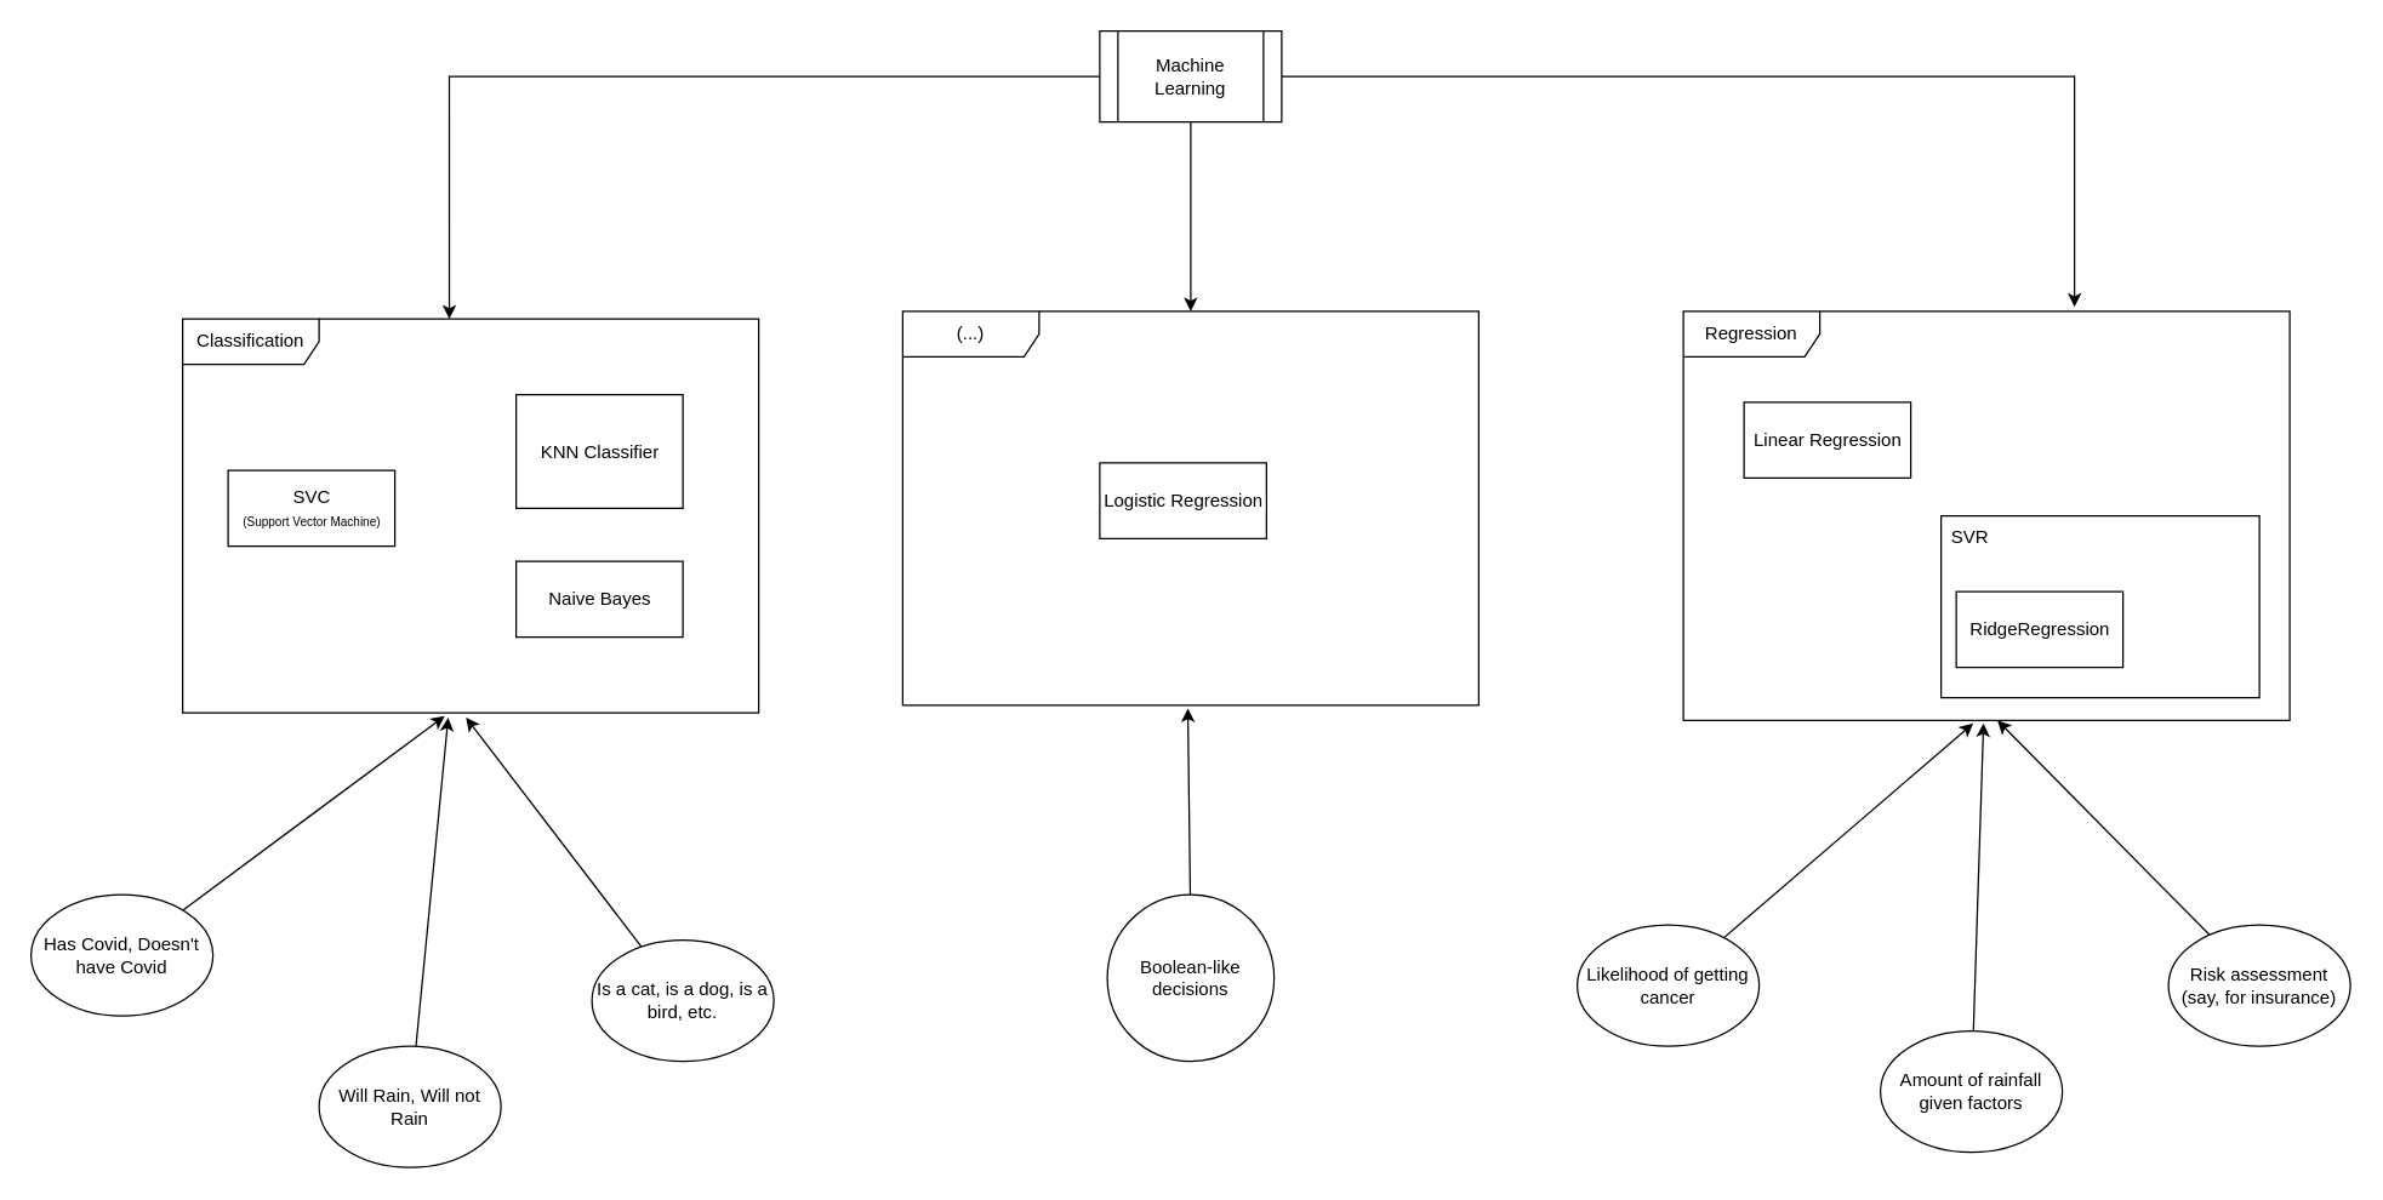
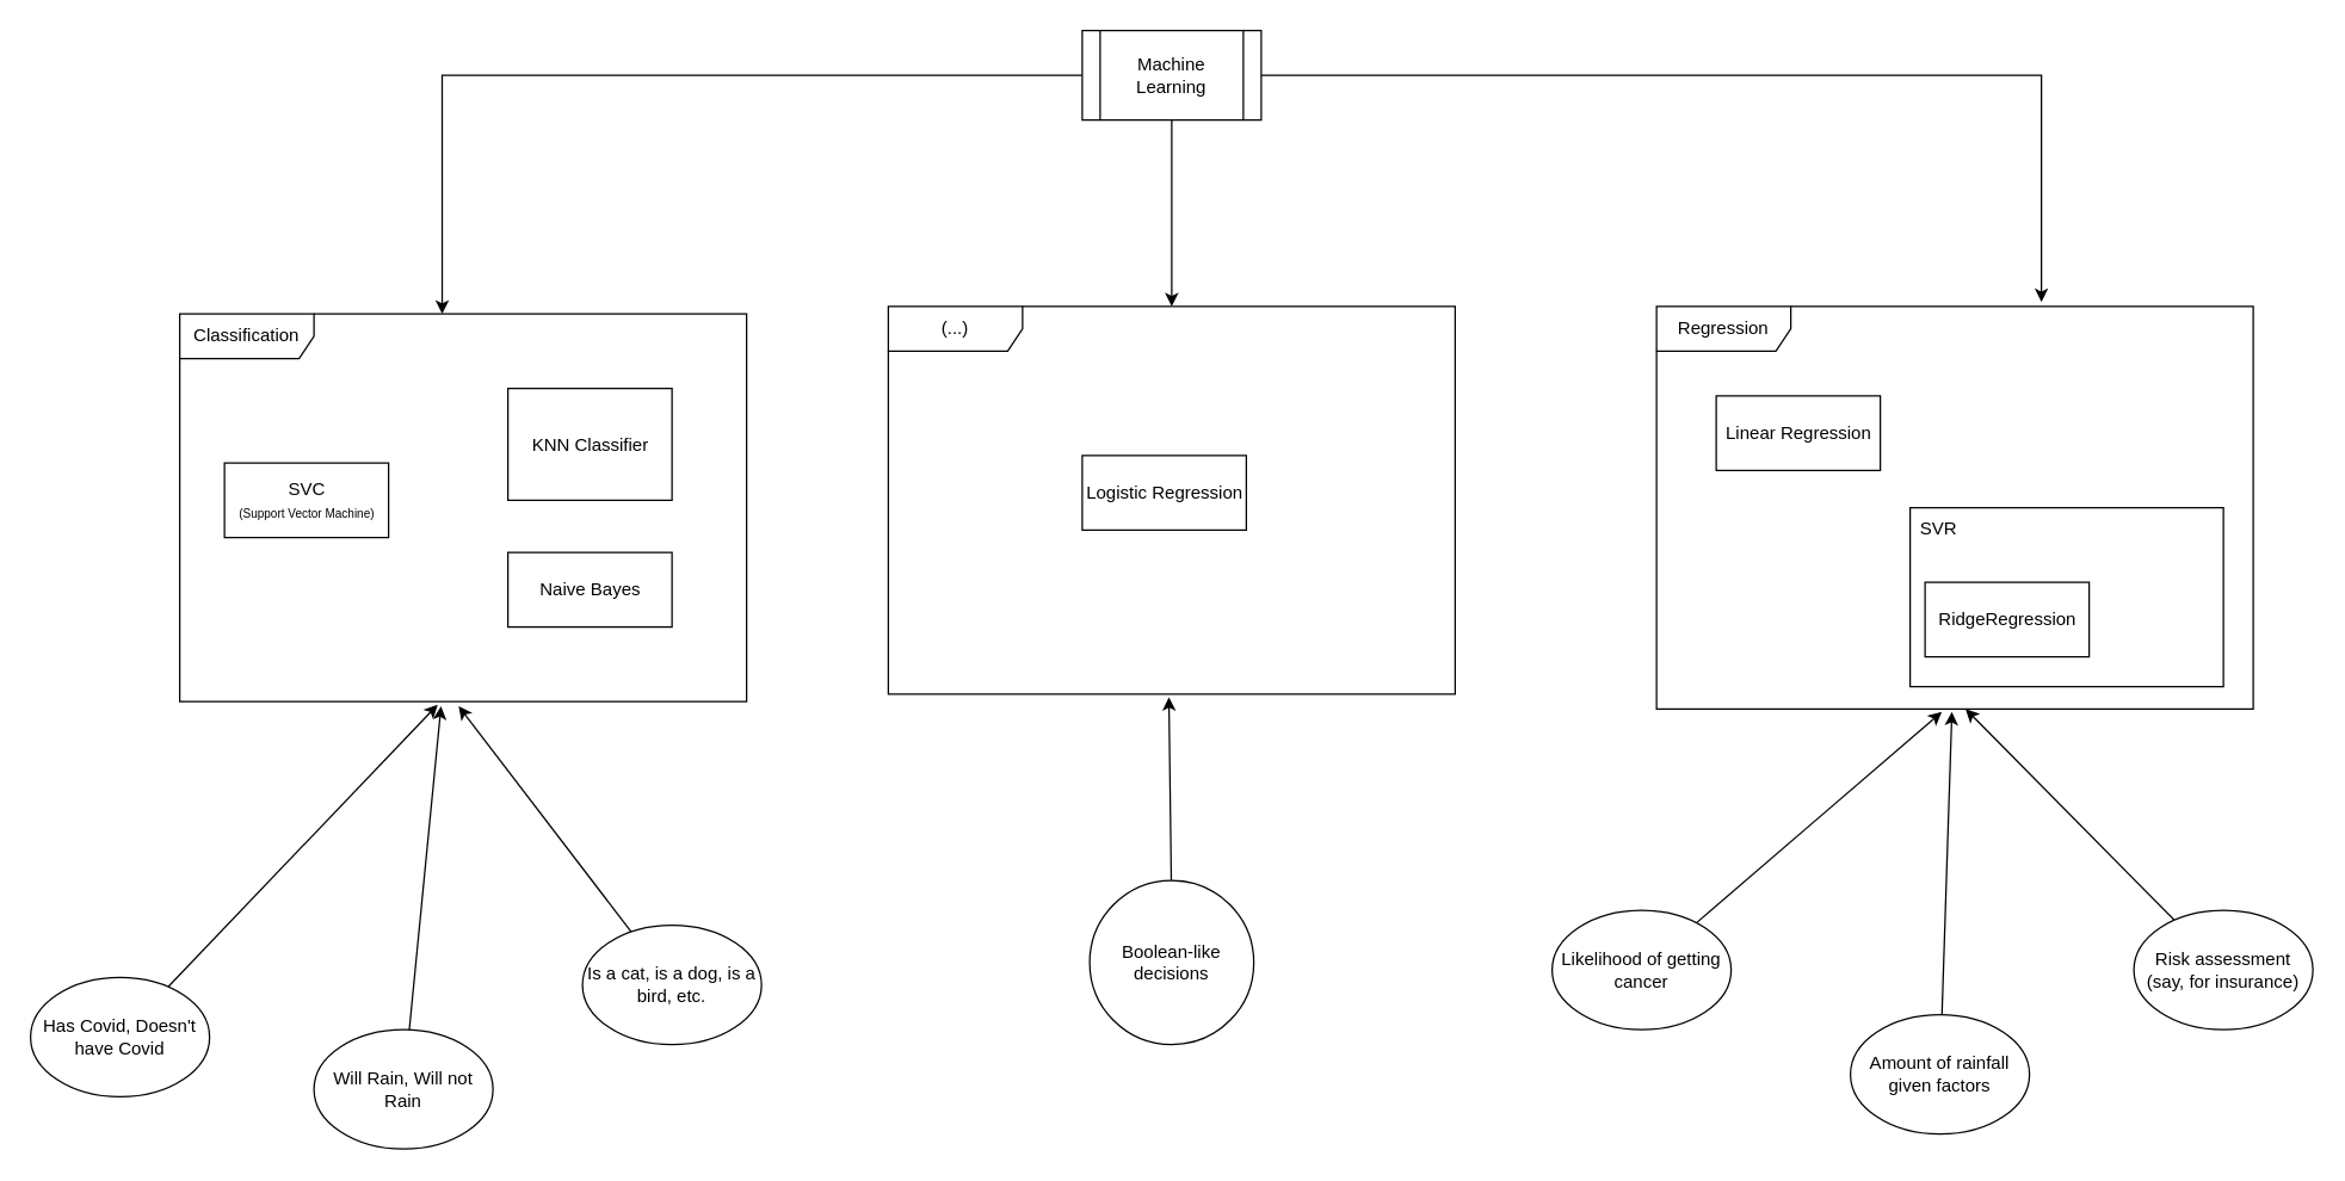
  <mxCell id="0" />
  <mxCell id="1" parent="0" />
  <mxCell id="2" value="SVR" style="html=1;align=left;verticalAlign=top;spacingTop=0;spacingLeft=5;" vertex="1" parent="1"><mxGeometry x="1280" y="340" width="210" height="120" as="geometry" /></mxCell>
  <mxCell id="3" style="edgeStyle=orthogonalEdgeStyle;rounded=0;orthogonalLoop=1;jettySize=auto;html=1;entryX=0.463;entryY=0;entryDx=0;entryDy=0;entryPerimeter=0;" edge="1" parent="1" source="6" target="7"><mxGeometry relative="1" as="geometry" /></mxCell>
  <mxCell id="4" style="edgeStyle=orthogonalEdgeStyle;rounded=0;orthogonalLoop=1;jettySize=auto;html=1;" edge="1" parent="1" source="6" target="14"><mxGeometry relative="1" as="geometry" /></mxCell>
  <mxCell id="5" style="edgeStyle=orthogonalEdgeStyle;rounded=0;orthogonalLoop=1;jettySize=auto;html=1;entryX=0.645;entryY=-0.011;entryDx=0;entryDy=0;entryPerimeter=0;" edge="1" parent="1" source="6" target="8"><mxGeometry relative="1" as="geometry" /></mxCell>
  <mxCell id="6" value="Machine Learning" style="shape=process;whiteSpace=wrap;html=1;backgroundOutline=1;" vertex="1" parent="1"><mxGeometry x="725" y="20" width="120" height="60" as="geometry" /></mxCell>
  <mxCell id="7" value="Classification" style="shape=umlFrame;whiteSpace=wrap;html=1;width=90;height=30;" vertex="1" parent="1"><mxGeometry x="120" y="210" width="380" height="260" as="geometry" /></mxCell>
  <mxCell id="8" value="Regression" style="shape=umlFrame;whiteSpace=wrap;html=1;width=90;height=30;" vertex="1" parent="1"><mxGeometry x="1110" y="205" width="400" height="270" as="geometry" /></mxCell>
  <mxCell id="9" value="KNN Classifier" style="html=1;" vertex="1" parent="1"><mxGeometry x="340" y="260" width="110" height="75" as="geometry" /></mxCell>
  <mxCell id="10" value="SVC&lt;br&gt;&lt;font style=&quot;font-size: 8px&quot;&gt;(Support Vector Machine)&lt;/font&gt;" style="html=1;" vertex="1" parent="1"><mxGeometry x="150" y="310" width="110" height="50" as="geometry" /></mxCell>
  <mxCell id="11" value="Naive Bayes" style="html=1;" vertex="1" parent="1"><mxGeometry x="340" y="370" width="110" height="50" as="geometry" /></mxCell>
  <mxCell id="12" value="Linear Regression" style="html=1;" vertex="1" parent="1"><mxGeometry x="1150" y="265" width="110" height="50" as="geometry" /></mxCell>
  <mxCell id="13" value="RidgeRegression" style="html=1;" vertex="1" parent="1"><mxGeometry x="1290" y="390" width="110" height="50" as="geometry" /></mxCell>
  <mxCell id="14" value="(...)" style="shape=umlFrame;whiteSpace=wrap;html=1;width=90;height=30;" vertex="1" parent="1"><mxGeometry x="595" y="205" width="380" height="260" as="geometry" /></mxCell>
  <mxCell id="15" value="Logistic Regression" style="html=1;" vertex="1" parent="1"><mxGeometry x="725" y="305" width="110" height="50" as="geometry" /></mxCell>
  <mxCell id="16" style="rounded=0;orthogonalLoop=1;jettySize=auto;html=1;entryX=0.455;entryY=1.008;entryDx=0;entryDy=0;entryPerimeter=0;" edge="1" parent="1" source="17" target="7"><mxGeometry relative="1" as="geometry" /></mxCell>
- <mxCell id="17" value="Has Covid, Doesn't have Covid" style="ellipse;whiteSpace=wrap;html=1;align=center;" vertex="1" parent="1"><mxGeometry x="20" y="590" width="120" height="80" as="geometry" /></mxCell>
+ <mxCell id="17" value="Has Covid, Doesn't have Covid" style="ellipse;whiteSpace=wrap;html=1;align=center;" vertex="1" parent="1"><mxGeometry x="20" y="655" width="120" height="80" as="geometry" /></mxCell>
  <mxCell id="18" style="edgeStyle=none;rounded=0;orthogonalLoop=1;jettySize=auto;html=1;entryX=0.461;entryY=1.012;entryDx=0;entryDy=0;entryPerimeter=0;" edge="1" parent="1" source="19" target="7"><mxGeometry relative="1" as="geometry" /></mxCell>
  <mxCell id="19" value="Will Rain, Will not Rain" style="ellipse;whiteSpace=wrap;html=1;align=center;" vertex="1" parent="1"><mxGeometry x="210" y="690" width="120" height="80" as="geometry" /></mxCell>
  <mxCell id="20" style="edgeStyle=none;rounded=0;orthogonalLoop=1;jettySize=auto;html=1;entryX=0.492;entryY=1.012;entryDx=0;entryDy=0;entryPerimeter=0;" edge="1" parent="1" source="21" target="7"><mxGeometry relative="1" as="geometry" /></mxCell>
  <mxCell id="21" value="Is a cat, is a dog, is a bird, etc." style="ellipse;whiteSpace=wrap;html=1;align=center;" vertex="1" parent="1"><mxGeometry x="390" y="620" width="120" height="80" as="geometry" /></mxCell>
  <mxCell id="22" style="edgeStyle=none;rounded=0;orthogonalLoop=1;jettySize=auto;html=1;entryX=0.478;entryY=1.007;entryDx=0;entryDy=0;entryPerimeter=0;" edge="1" parent="1" source="23" target="8"><mxGeometry relative="1" as="geometry" /></mxCell>
  <mxCell id="23" value="Likelihood of getting cancer" style="ellipse;whiteSpace=wrap;html=1;align=center;" vertex="1" parent="1"><mxGeometry x="1040" y="610" width="120" height="80" as="geometry" /></mxCell>
  <mxCell id="24" style="edgeStyle=none;rounded=0;orthogonalLoop=1;jettySize=auto;html=1;entryX=0.495;entryY=1.007;entryDx=0;entryDy=0;entryPerimeter=0;" edge="1" parent="1" source="25" target="8"><mxGeometry relative="1" as="geometry" /></mxCell>
  <mxCell id="25" value="Amount of rainfall given factors" style="ellipse;whiteSpace=wrap;html=1;align=center;" vertex="1" parent="1"><mxGeometry x="1240" y="680" width="120" height="80" as="geometry" /></mxCell>
  <mxCell id="26" style="edgeStyle=none;rounded=0;orthogonalLoop=1;jettySize=auto;html=1;entryX=0.518;entryY=1;entryDx=0;entryDy=0;entryPerimeter=0;" edge="1" parent="1" source="27" target="8"><mxGeometry relative="1" as="geometry" /></mxCell>
  <mxCell id="27" value="Risk assessment (say, for insurance)" style="ellipse;whiteSpace=wrap;html=1;align=center;" vertex="1" parent="1"><mxGeometry x="1430" y="610" width="120" height="80" as="geometry" /></mxCell>
  <mxCell id="28" style="edgeStyle=none;rounded=0;orthogonalLoop=1;jettySize=auto;html=1;entryX=0.495;entryY=1.008;entryDx=0;entryDy=0;entryPerimeter=0;" edge="1" parent="1" source="29" target="14"><mxGeometry relative="1" as="geometry" /></mxCell>
  <mxCell id="29" value="Boolean-like decisions" style="ellipse;whiteSpace=wrap;html=1;aspect=fixed;align=center;" vertex="1" parent="1"><mxGeometry x="730" y="590" width="110" height="110" as="geometry" /></mxCell>
